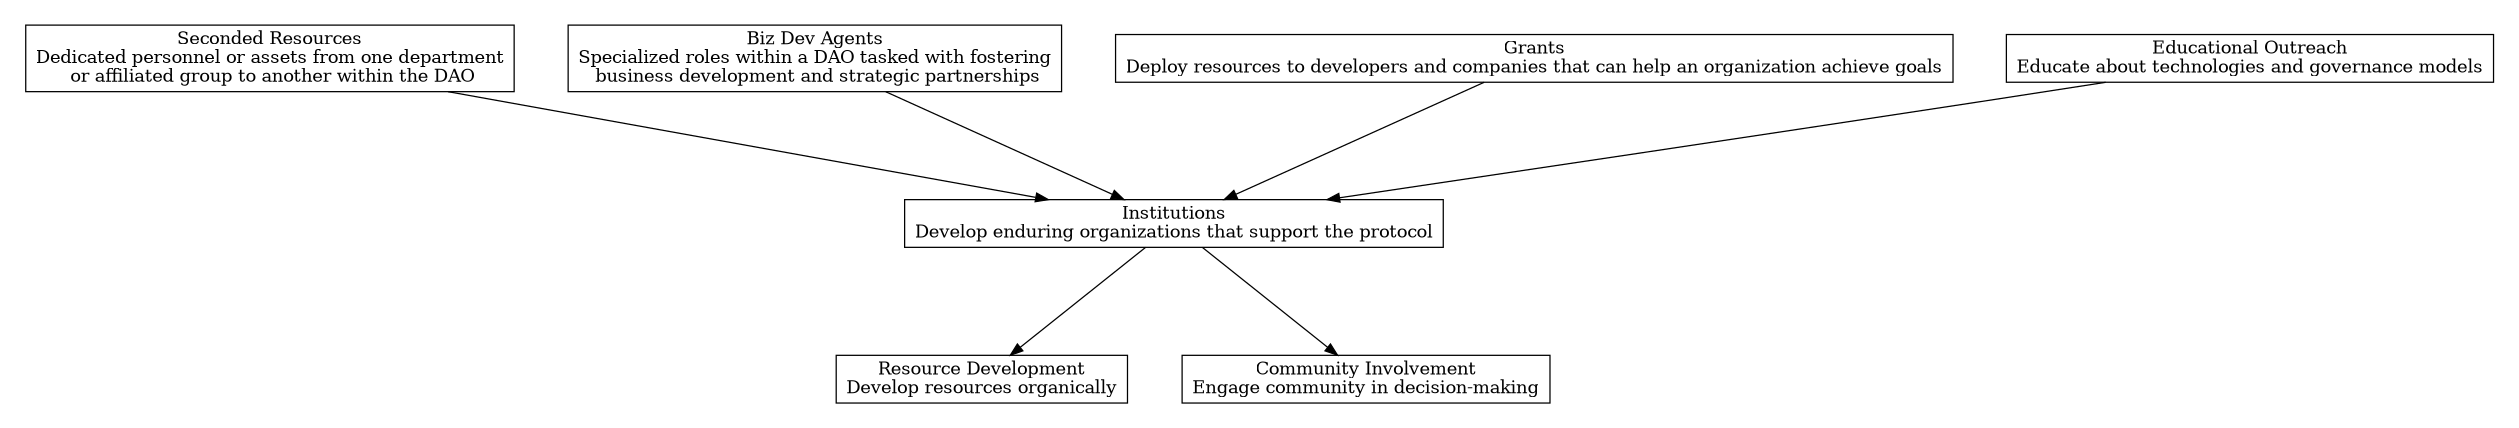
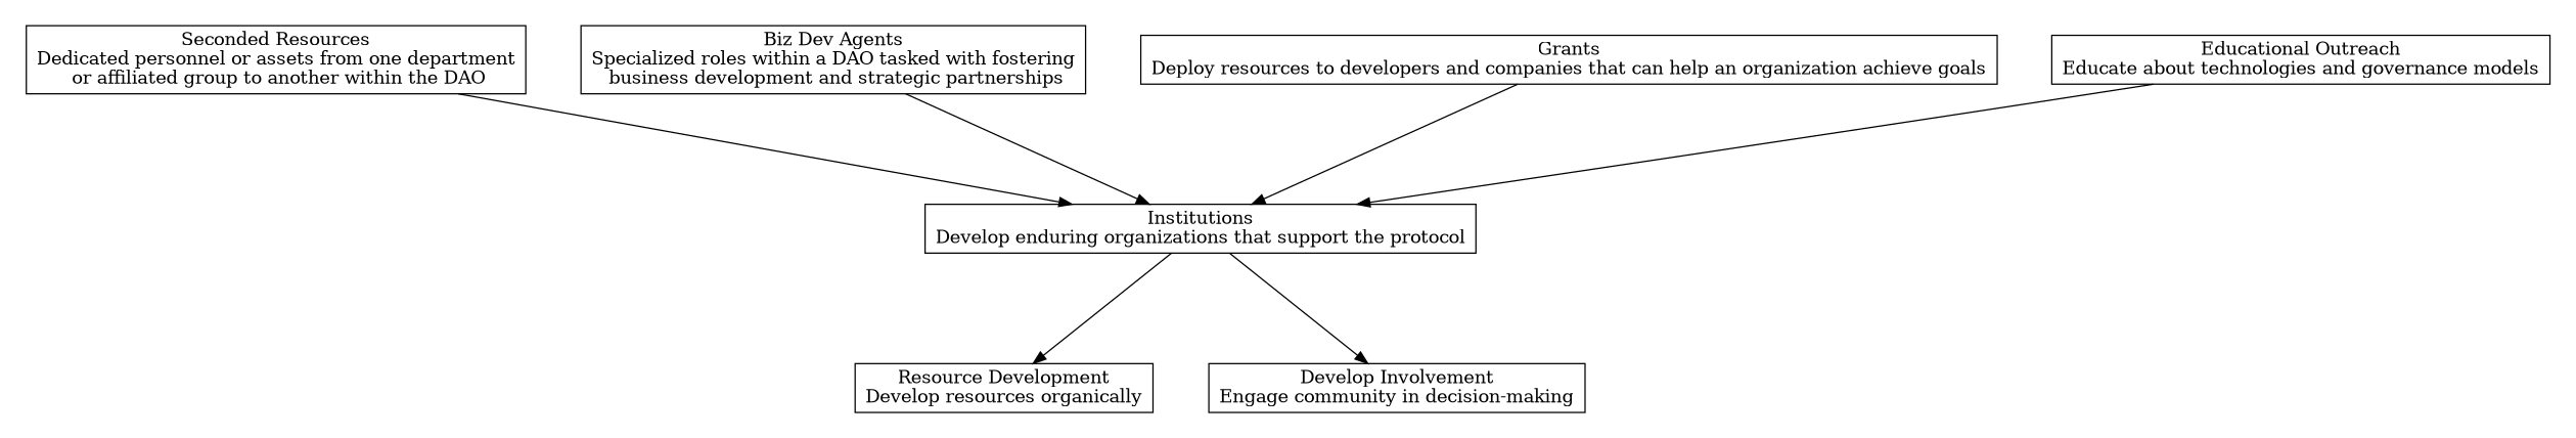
  digraph {
    nodesep=0.6
    rankdir=TB
    ranksep=1.2
    node [shape=box]
    n1 [label="Educational Outreach\nEducate about technologies and governance models"]
    n2 [label="Grants\nDeploy resources to developers and companies that can help an organization achieve goals"]
    n3 [label="Biz Dev Agents\nSpecialized roles within a DAO tasked with fostering\n business development and strategic partnerships"]
    n4 [label="Seconded Resources\nDedicated personnel or assets from one department\n or affiliated group to another within the DAO"]
-   n5 [label="Community Involvement\nEngage community in decision-making"]
+   n5 [label="Develop Involvement\nEngage community in decision-making"]
    n6 [label="Resource Development\nDevelop resources organically"]
    n7 [label="Institutions\nDevelop enduring organizations that support the protocol"]
    subgraph cluster_1 {
      rank=max
      style=invis
      n1
      n2
      n3
      n4
    }
    subgraph cluster_2 {
      rank=min
      style=invis
      n5
      n6
    }
    n1 -> n7
    n2 -> n7
    n3 -> n7
    n4 -> n7
    n7 -> n5
    n7 -> n6
  }
